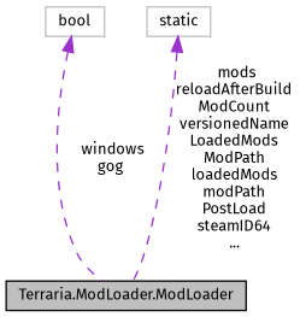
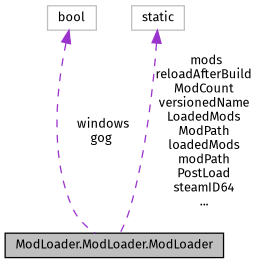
  digraph {
    fontname="Fira Sans"
    node [color=grey75 fillcolor=white fontname="Fira Sans" fontsize=10 shape=record style=filled]
    edge [color=darkorchid3 dir=back fontname="Fira Sans" fontsize=10 labelfontname=Helvetica labelfontsize=10 style=dashed]
-   n1 [color=black fillcolor=grey75 fontcolor=black height=0.2 label="Terraria.ModLoader.ModLoader" width=0.4]
+   n1 [color=black fillcolor=grey75 fontcolor=black height=0.2 label="ModLoader.ModLoader.ModLoader" width=0.4]
    n2 [height=0.2 label=bool width=0.4]
    n3 [height=0.2 label=static width=0.4]
    n2 -> n1 [label=" windows\ngog"]
    n3 -> n1 [label=" mods\nreloadAfterBuild\nModCount\nversionedName\nLoadedMods\nModPath\nloadedMods\nmodPath\nPostLoad\nsteamID64\n..."]
  }
